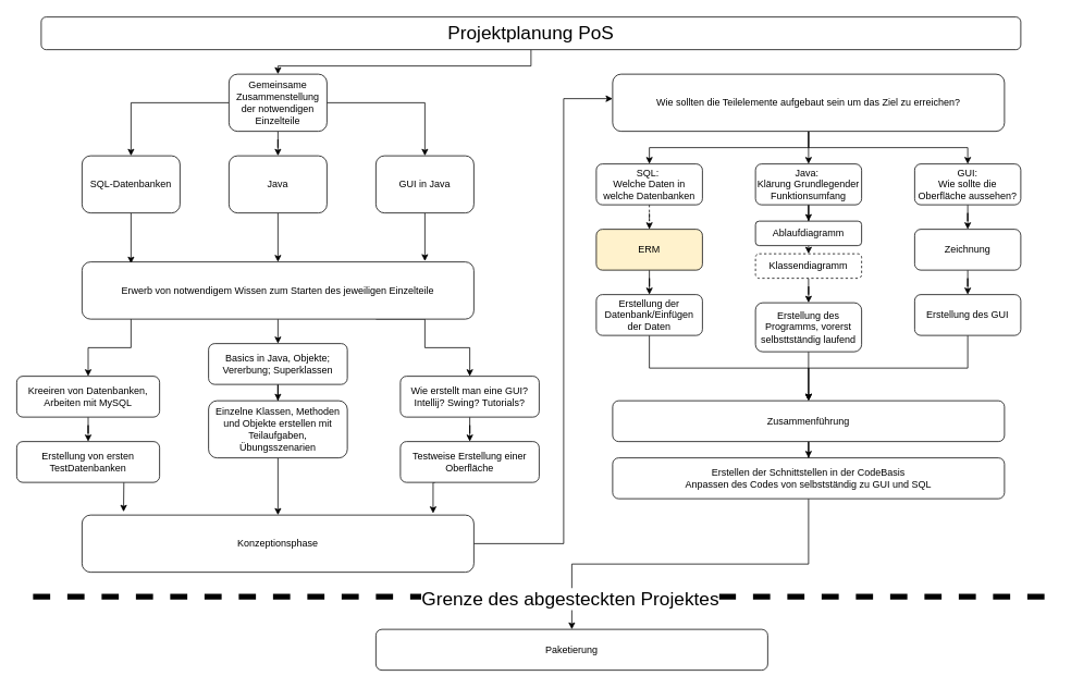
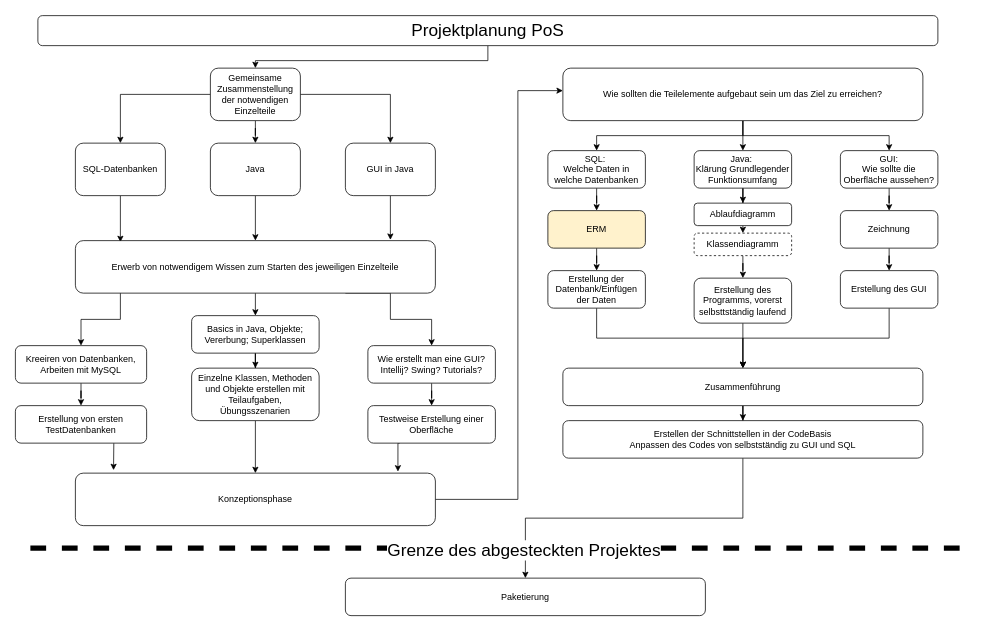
  <mxCell id="0" />
  <mxCell id="1" parent="0" />
  <mxCell id="2" value="" style="edgeStyle=orthogonalEdgeStyle;rounded=0;orthogonalLoop=1;jettySize=auto;html=1;" edge="1" parent="1" source="3" target="7"><mxGeometry relative="1" as="geometry" /></mxCell>
  <mxCell id="3" value="&lt;font style=&quot;font-size: 23px;&quot;&gt;Projektplanung PoS&lt;/font&gt;" style="rounded=1;whiteSpace=wrap;html=1;fontSize=12;glass=0;strokeWidth=1;shadow=0;" parent="1" vertex="1"><mxGeometry x="50" y="20" width="1200" height="40" as="geometry" /></mxCell>
  <mxCell id="4" value="" style="edgeStyle=orthogonalEdgeStyle;rounded=0;orthogonalLoop=1;jettySize=auto;html=1;" edge="1" parent="1" source="7" target="9"><mxGeometry relative="1" as="geometry" /></mxCell>
  <mxCell id="5" value="" style="edgeStyle=orthogonalEdgeStyle;rounded=0;orthogonalLoop=1;jettySize=auto;html=1;" edge="1" parent="1" source="7" target="11"><mxGeometry relative="1" as="geometry" /></mxCell>
  <mxCell id="6" value="" style="edgeStyle=orthogonalEdgeStyle;rounded=0;orthogonalLoop=1;jettySize=auto;html=1;" edge="1" parent="1" source="7" target="13"><mxGeometry relative="1" as="geometry" /></mxCell>
  <mxCell id="7" value="Gemeinsame Zusammenstellung der notwendigen Einzelteile" style="rounded=1;whiteSpace=wrap;html=1;fontSize=12;glass=0;strokeWidth=1;shadow=0;" vertex="1" parent="1"><mxGeometry x="280" y="90" width="120" height="70" as="geometry" /></mxCell>
  <mxCell id="8" value="" style="edgeStyle=orthogonalEdgeStyle;rounded=0;orthogonalLoop=1;jettySize=auto;html=1;entryX=0.125;entryY=0.029;entryDx=0;entryDy=0;entryPerimeter=0;" edge="1" parent="1" source="9" target="17"><mxGeometry relative="1" as="geometry" /></mxCell>
  <mxCell id="9" value="SQL-Datenbanken" style="rounded=1;whiteSpace=wrap;html=1;fontSize=12;glass=0;strokeWidth=1;shadow=0;" vertex="1" parent="1"><mxGeometry x="100" y="190" width="120" height="70" as="geometry" /></mxCell>
  <mxCell id="10" style="edgeStyle=orthogonalEdgeStyle;rounded=0;orthogonalLoop=1;jettySize=auto;html=1;exitX=0.5;exitY=1;exitDx=0;exitDy=0;entryX=0.5;entryY=0;entryDx=0;entryDy=0;" edge="1" parent="1" source="11" target="17"><mxGeometry relative="1" as="geometry" /></mxCell>
  <mxCell id="11" value="Java" style="rounded=1;whiteSpace=wrap;html=1;fontSize=12;glass=0;strokeWidth=1;shadow=0;" vertex="1" parent="1"><mxGeometry x="280" y="190" width="120" height="70" as="geometry" /></mxCell>
  <mxCell id="12" style="edgeStyle=orthogonalEdgeStyle;rounded=0;orthogonalLoop=1;jettySize=auto;html=1;exitX=0.5;exitY=1;exitDx=0;exitDy=0;entryX=0.875;entryY=-0.014;entryDx=0;entryDy=0;entryPerimeter=0;" edge="1" parent="1" source="13" target="17"><mxGeometry relative="1" as="geometry" /></mxCell>
  <mxCell id="13" value="GUI in Java" style="rounded=1;whiteSpace=wrap;html=1;fontSize=12;glass=0;strokeWidth=1;shadow=0;" vertex="1" parent="1"><mxGeometry x="460" y="190" width="120" height="70" as="geometry" /></mxCell>
  <mxCell id="14" style="edgeStyle=orthogonalEdgeStyle;rounded=0;orthogonalLoop=1;jettySize=auto;html=1;exitX=0.125;exitY=0.714;exitDx=0;exitDy=0;entryX=0.5;entryY=0;entryDx=0;entryDy=0;exitPerimeter=0;" edge="1" parent="1" source="17" target="19"><mxGeometry relative="1" as="geometry" /></mxCell>
  <mxCell id="15" style="edgeStyle=orthogonalEdgeStyle;rounded=0;orthogonalLoop=1;jettySize=auto;html=1;exitX=0.5;exitY=1;exitDx=0;exitDy=0;entryX=0.5;entryY=0;entryDx=0;entryDy=0;" edge="1" parent="1" source="17" target="21"><mxGeometry relative="1" as="geometry" /></mxCell>
  <mxCell id="16" style="edgeStyle=orthogonalEdgeStyle;rounded=0;orthogonalLoop=1;jettySize=auto;html=1;exitX=0.75;exitY=1;exitDx=0;exitDy=0;entryX=0.5;entryY=0;entryDx=0;entryDy=0;fontSize=23;" edge="1" parent="1" source="17" target="23"><mxGeometry relative="1" as="geometry"><Array as="points"><mxPoint x="520" y="390" /><mxPoint x="520" y="425" /><mxPoint x="575" y="425" /></Array></mxGeometry></mxCell>
  <mxCell id="17" value="Erwerb von notwendigem Wissen zum Starten des jeweiligen Einzelteile" style="rounded=1;whiteSpace=wrap;html=1;fontSize=12;glass=0;strokeWidth=1;shadow=0;" vertex="1" parent="1"><mxGeometry x="100" y="320" width="480" height="70" as="geometry" /></mxCell>
  <mxCell id="18" value="" style="edgeStyle=orthogonalEdgeStyle;rounded=0;orthogonalLoop=1;jettySize=auto;html=1;fontSize=23;" edge="1" parent="1" source="19" target="27"><mxGeometry relative="1" as="geometry" /></mxCell>
  <mxCell id="19" value="Kreeiren von Datenbanken, Arbeiten mit MySQL" style="rounded=1;whiteSpace=wrap;html=1;fontSize=12;glass=0;strokeWidth=1;shadow=0;" vertex="1" parent="1"><mxGeometry x="20" y="460" width="175" height="50" as="geometry" /></mxCell>
  <mxCell id="20" value="" style="edgeStyle=orthogonalEdgeStyle;rounded=0;orthogonalLoop=1;jettySize=auto;html=1;fontSize=23;" edge="1" parent="1" source="21" target="29"><mxGeometry relative="1" as="geometry" /></mxCell>
  <mxCell id="21" value="Basics in Java, Objekte; Vererbung; Superklassen" style="rounded=1;whiteSpace=wrap;html=1;fontSize=12;glass=0;strokeWidth=1;shadow=0;" vertex="1" parent="1"><mxGeometry x="255" y="420" width="170" height="50" as="geometry" /></mxCell>
  <mxCell id="22" value="" style="edgeStyle=orthogonalEdgeStyle;rounded=0;orthogonalLoop=1;jettySize=auto;html=1;fontSize=23;" edge="1" parent="1" source="23" target="31"><mxGeometry relative="1" as="geometry" /></mxCell>
  <mxCell id="23" value="Wie erstellt man eine GUI? Intellij? Swing? Tutorials?" style="rounded=1;whiteSpace=wrap;html=1;fontSize=12;glass=0;strokeWidth=1;shadow=0;" vertex="1" parent="1"><mxGeometry x="490" y="460" width="170" height="50" as="geometry" /></mxCell>
  <mxCell id="24" value="" style="edgeStyle=orthogonalEdgeStyle;rounded=0;orthogonalLoop=1;jettySize=auto;html=1;fontSize=23;" edge="1" parent="1" source="25" target="35"><mxGeometry relative="1" as="geometry"><Array as="points"><mxPoint x="690" y="665" /><mxPoint x="690" y="120" /></Array></mxGeometry></mxCell>
  <mxCell id="25" value="Konzeptionsphase" style="rounded=1;whiteSpace=wrap;html=1;fontSize=12;glass=0;strokeWidth=1;shadow=0;" vertex="1" parent="1"><mxGeometry x="100" y="630" width="480" height="70" as="geometry" /></mxCell>
  <mxCell id="26" style="edgeStyle=orthogonalEdgeStyle;rounded=0;orthogonalLoop=1;jettySize=auto;html=1;exitX=0.75;exitY=1;exitDx=0;exitDy=0;entryX=0.106;entryY=-0.057;entryDx=0;entryDy=0;entryPerimeter=0;fontSize=23;" edge="1" parent="1" source="27" target="25"><mxGeometry relative="1" as="geometry" /></mxCell>
  <mxCell id="27" value="Erstellung von ersten TestDatenbanken" style="rounded=1;whiteSpace=wrap;html=1;fontSize=12;glass=0;strokeWidth=1;shadow=0;" vertex="1" parent="1"><mxGeometry x="20" y="540" width="175" height="50" as="geometry" /></mxCell>
  <mxCell id="28" style="edgeStyle=orthogonalEdgeStyle;rounded=0;orthogonalLoop=1;jettySize=auto;html=1;exitX=0.5;exitY=1;exitDx=0;exitDy=0;entryX=0.5;entryY=0;entryDx=0;entryDy=0;fontSize=23;" edge="1" parent="1" source="29" target="25"><mxGeometry relative="1" as="geometry" /></mxCell>
  <mxCell id="29" value="Einzelne Klassen, Methoden und Objekte erstellen mit Teilaufgaben, Übungsszenarien" style="rounded=1;whiteSpace=wrap;html=1;fontSize=12;glass=0;strokeWidth=1;shadow=0;" vertex="1" parent="1"><mxGeometry x="255" y="490" width="170" height="70" as="geometry" /></mxCell>
  <mxCell id="30" style="edgeStyle=orthogonalEdgeStyle;rounded=0;orthogonalLoop=1;jettySize=auto;html=1;exitX=0.25;exitY=1;exitDx=0;exitDy=0;entryX=0.896;entryY=-0.029;entryDx=0;entryDy=0;entryPerimeter=0;fontSize=23;" edge="1" parent="1" source="31" target="25"><mxGeometry relative="1" as="geometry" /></mxCell>
  <mxCell id="31" value="Testweise Erstellung einer Oberfläche" style="rounded=1;whiteSpace=wrap;html=1;fontSize=12;glass=0;strokeWidth=1;shadow=0;" vertex="1" parent="1"><mxGeometry x="490" y="540" width="170" height="50" as="geometry" /></mxCell>
  <mxCell id="32" value="" style="edgeStyle=orthogonalEdgeStyle;rounded=0;orthogonalLoop=1;jettySize=auto;html=1;fontSize=23;" edge="1" parent="1" source="35" target="37"><mxGeometry relative="1" as="geometry" /></mxCell>
  <mxCell id="33" style="edgeStyle=orthogonalEdgeStyle;rounded=0;orthogonalLoop=1;jettySize=auto;html=1;exitX=0.5;exitY=1;exitDx=0;exitDy=0;entryX=0.5;entryY=0;entryDx=0;entryDy=0;fontSize=23;" edge="1" parent="1" source="35" target="39"><mxGeometry relative="1" as="geometry" /></mxCell>
  <mxCell id="34" style="edgeStyle=orthogonalEdgeStyle;rounded=0;orthogonalLoop=1;jettySize=auto;html=1;exitX=0.5;exitY=1;exitDx=0;exitDy=0;entryX=0.5;entryY=0;entryDx=0;entryDy=0;fontSize=23;" edge="1" parent="1" source="35" target="41"><mxGeometry relative="1" as="geometry" /></mxCell>
  <mxCell id="35" value="Wie sollten die Teilelemente aufgebaut sein um das Ziel zu erreichen?" style="rounded=1;whiteSpace=wrap;html=1;fontSize=12;glass=0;strokeWidth=1;shadow=0;" vertex="1" parent="1"><mxGeometry x="750" y="90" width="480" height="70" as="geometry" /></mxCell>
- <mxCell id="36" value="" style="edgeStyle=orthogonalEdgeStyle;rounded=0;orthogonalLoop=1;jettySize=auto;html=1;fontSize=23;dashed=1;" edge="1" parent="1" source="37" target="43"><mxGeometry relative="1" as="geometry" /></mxCell>
+ <mxCell id="36" value="" style="edgeStyle=orthogonalEdgeStyle;rounded=0;orthogonalLoop=1;jettySize=auto;html=1;fontSize=23;" edge="1" parent="1" source="37" target="43"><mxGeometry relative="1" as="geometry" /></mxCell>
  <mxCell id="37" value="SQL:&amp;nbsp;&lt;br&gt;Welche Daten in welche Datenbanken" style="rounded=1;whiteSpace=wrap;html=1;fontSize=12;glass=0;strokeWidth=1;shadow=0;" vertex="1" parent="1"><mxGeometry x="730" y="200" width="130" height="50" as="geometry" /></mxCell>
  <mxCell id="38" value="" style="edgeStyle=orthogonalEdgeStyle;rounded=0;orthogonalLoop=1;jettySize=auto;html=1;fontSize=23;" edge="1" parent="1" source="39" target="45"><mxGeometry relative="1" as="geometry" /></mxCell>
  <mxCell id="39" value="Java:&amp;nbsp;&lt;br&gt;Klärung Grundlegender Funktionsumfang" style="rounded=1;whiteSpace=wrap;html=1;fontSize=12;glass=0;strokeWidth=1;shadow=0;" vertex="1" parent="1"><mxGeometry x="925" y="200" width="130" height="50" as="geometry" /></mxCell>
  <mxCell id="40" value="" style="edgeStyle=orthogonalEdgeStyle;rounded=0;orthogonalLoop=1;jettySize=auto;html=1;fontSize=23;" edge="1" parent="1" source="41" target="47"><mxGeometry relative="1" as="geometry" /></mxCell>
  <mxCell id="41" value="GUI:&lt;br&gt;Wie sollte die Oberfläche aussehen?" style="rounded=1;whiteSpace=wrap;html=1;fontSize=12;glass=0;strokeWidth=1;shadow=0;" vertex="1" parent="1"><mxGeometry x="1120" y="200" width="130" height="50" as="geometry" /></mxCell>
  <mxCell id="42" value="" style="edgeStyle=orthogonalEdgeStyle;rounded=0;orthogonalLoop=1;jettySize=auto;html=1;fontSize=23;" edge="1" parent="1" source="43" target="53"><mxGeometry relative="1" as="geometry" /></mxCell>
  <mxCell id="43" value="ERM" style="rounded=1;whiteSpace=wrap;html=1;fontSize=12;glass=0;strokeWidth=1;shadow=0;fillColor=#fff2cc;" vertex="1" parent="1"><mxGeometry x="730" y="280" width="130" height="50" as="geometry" /></mxCell>
  <mxCell id="44" style="edgeStyle=orthogonalEdgeStyle;rounded=0;orthogonalLoop=1;jettySize=auto;html=1;exitX=0.5;exitY=1;exitDx=0;exitDy=0;entryX=0.5;entryY=0;entryDx=0;entryDy=0;fontSize=23;" edge="1" parent="1" source="45" target="49"><mxGeometry relative="1" as="geometry" /></mxCell>
  <mxCell id="45" value="Ablaufdiagramm" style="rounded=1;whiteSpace=wrap;html=1;fontSize=12;glass=0;strokeWidth=1;shadow=0;" vertex="1" parent="1"><mxGeometry x="925" y="270" width="130" height="30" as="geometry" /></mxCell>
  <mxCell id="46" value="" style="edgeStyle=orthogonalEdgeStyle;rounded=0;orthogonalLoop=1;jettySize=auto;html=1;fontSize=23;" edge="1" parent="1" source="47" target="51"><mxGeometry relative="1" as="geometry" /></mxCell>
  <mxCell id="47" value="Zeichnung" style="rounded=1;whiteSpace=wrap;html=1;fontSize=12;glass=0;strokeWidth=1;shadow=0;" vertex="1" parent="1"><mxGeometry x="1120" y="280" width="130" height="50" as="geometry" /></mxCell>
  <mxCell id="48" value="" style="edgeStyle=orthogonalEdgeStyle;rounded=0;orthogonalLoop=1;jettySize=auto;html=1;fontSize=23;" edge="1" parent="1" source="49" target="55"><mxGeometry relative="1" as="geometry" /></mxCell>
  <mxCell id="49" value="Klassendiagramm" style="rounded=1;whiteSpace=wrap;html=1;fontSize=12;glass=0;strokeWidth=1;shadow=0;dashed=1;" vertex="1" parent="1"><mxGeometry x="925" y="310" width="130" height="30" as="geometry" /></mxCell>
  <mxCell id="50" style="edgeStyle=orthogonalEdgeStyle;rounded=0;orthogonalLoop=1;jettySize=auto;html=1;exitX=0.5;exitY=1;exitDx=0;exitDy=0;fontSize=23;" edge="1" parent="1" source="51" target="57"><mxGeometry relative="1" as="geometry" /></mxCell>
  <mxCell id="51" value="Erstellung des GUI" style="rounded=1;whiteSpace=wrap;html=1;fontSize=12;glass=0;strokeWidth=1;shadow=0;" vertex="1" parent="1"><mxGeometry x="1120" y="360" width="130" height="50" as="geometry" /></mxCell>
  <mxCell id="52" style="edgeStyle=orthogonalEdgeStyle;rounded=0;orthogonalLoop=1;jettySize=auto;html=1;exitX=0.5;exitY=1;exitDx=0;exitDy=0;entryX=0.5;entryY=0;entryDx=0;entryDy=0;fontSize=23;" edge="1" parent="1" source="53" target="57"><mxGeometry relative="1" as="geometry" /></mxCell>
  <mxCell id="53" value="Erstellung der Datenbank/Einfügen der Daten" style="rounded=1;whiteSpace=wrap;html=1;fontSize=12;glass=0;strokeWidth=1;shadow=0;" vertex="1" parent="1"><mxGeometry x="730" y="360" width="130" height="50" as="geometry" /></mxCell>
  <mxCell id="54" style="edgeStyle=orthogonalEdgeStyle;rounded=0;orthogonalLoop=1;jettySize=auto;html=1;exitX=0.5;exitY=1;exitDx=0;exitDy=0;entryX=0.5;entryY=0;entryDx=0;entryDy=0;fontSize=23;" edge="1" parent="1" source="55" target="57"><mxGeometry relative="1" as="geometry" /></mxCell>
  <mxCell id="55" value="Erstellung des Programms, vorerst selbsttständig laufend" style="rounded=1;whiteSpace=wrap;html=1;fontSize=12;glass=0;strokeWidth=1;shadow=0;" vertex="1" parent="1"><mxGeometry x="925" y="370" width="130" height="60" as="geometry" /></mxCell>
  <mxCell id="56" value="" style="edgeStyle=orthogonalEdgeStyle;rounded=0;orthogonalLoop=1;jettySize=auto;html=1;fontSize=23;" edge="1" parent="1" source="57" target="59"><mxGeometry relative="1" as="geometry" /></mxCell>
  <mxCell id="57" value="Zusammenführung" style="rounded=1;whiteSpace=wrap;html=1;fontSize=12;glass=0;strokeWidth=1;shadow=0;" vertex="1" parent="1"><mxGeometry x="750" y="490" width="480" height="50" as="geometry" /></mxCell>
  <mxCell id="58" value="" style="edgeStyle=orthogonalEdgeStyle;rounded=0;orthogonalLoop=1;jettySize=auto;html=1;fontSize=23;" edge="1" parent="1" source="59" target="60"><mxGeometry relative="1" as="geometry" /></mxCell>
  <mxCell id="59" value="Erstellen der Schnittstellen in der CodeBasis&lt;br&gt;Anpassen des Codes von selbstständig zu GUI und SQL" style="rounded=1;whiteSpace=wrap;html=1;fontSize=12;glass=0;strokeWidth=1;shadow=0;" vertex="1" parent="1"><mxGeometry x="750" y="560" width="480" height="50" as="geometry" /></mxCell>
  <mxCell id="60" value="Paketierung" style="rounded=1;whiteSpace=wrap;html=1;fontSize=12;glass=0;strokeWidth=1;shadow=0;" vertex="1" parent="1"><mxGeometry x="460" y="770" width="480" height="50" as="geometry" /></mxCell>
  <mxCell id="61" value="" style="endArrow=none;dashed=1;html=1;rounded=0;fontSize=23;strokeWidth=7;" edge="1" parent="1"><mxGeometry width="50" height="50" relative="1" as="geometry"><mxPoint x="40" y="730" as="sourcePoint" /><mxPoint x="1290" y="730" as="targetPoint" /></mxGeometry></mxCell>
  <mxCell id="62" value="Grenze des abgesteckten Projektes" style="edgeLabel;html=1;align=center;verticalAlign=middle;resizable=0;points=[];fontSize=23;" vertex="1" connectable="0" parent="61"><mxGeometry x="0.051" y="-2" relative="1" as="geometry"><mxPoint as="offset" /></mxGeometry></mxCell>
